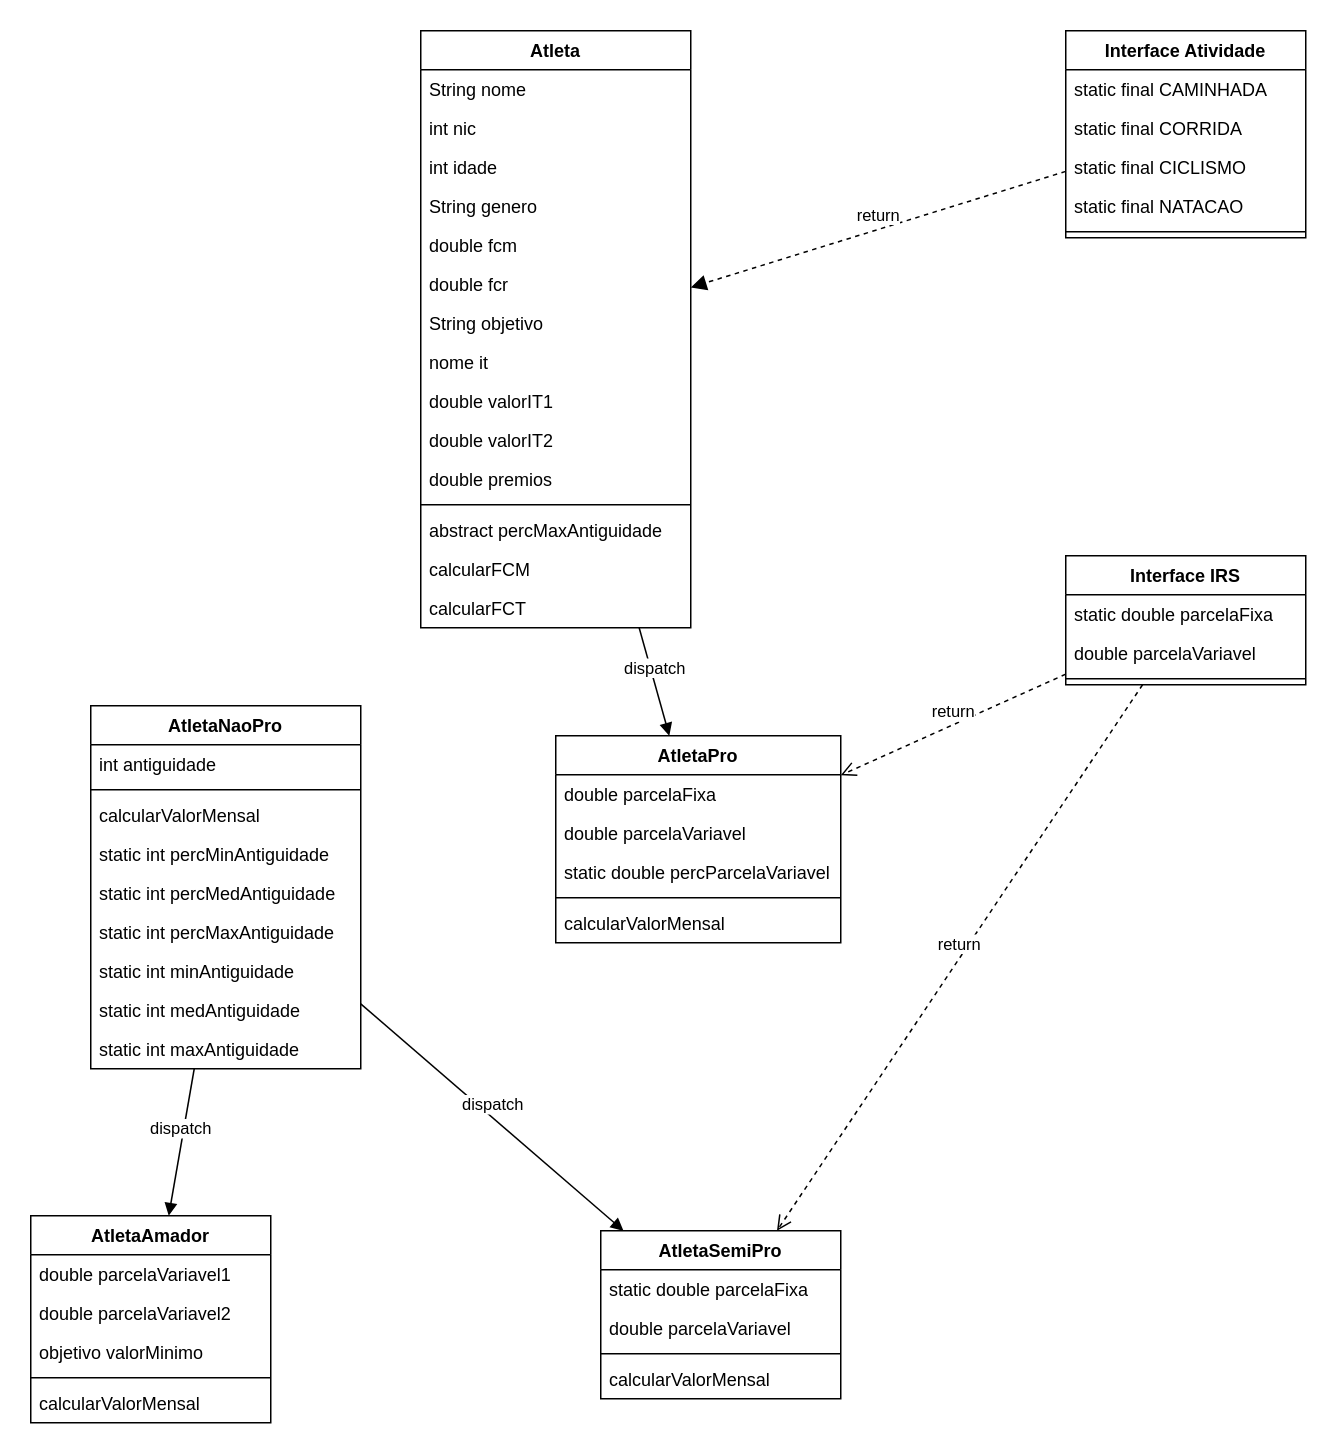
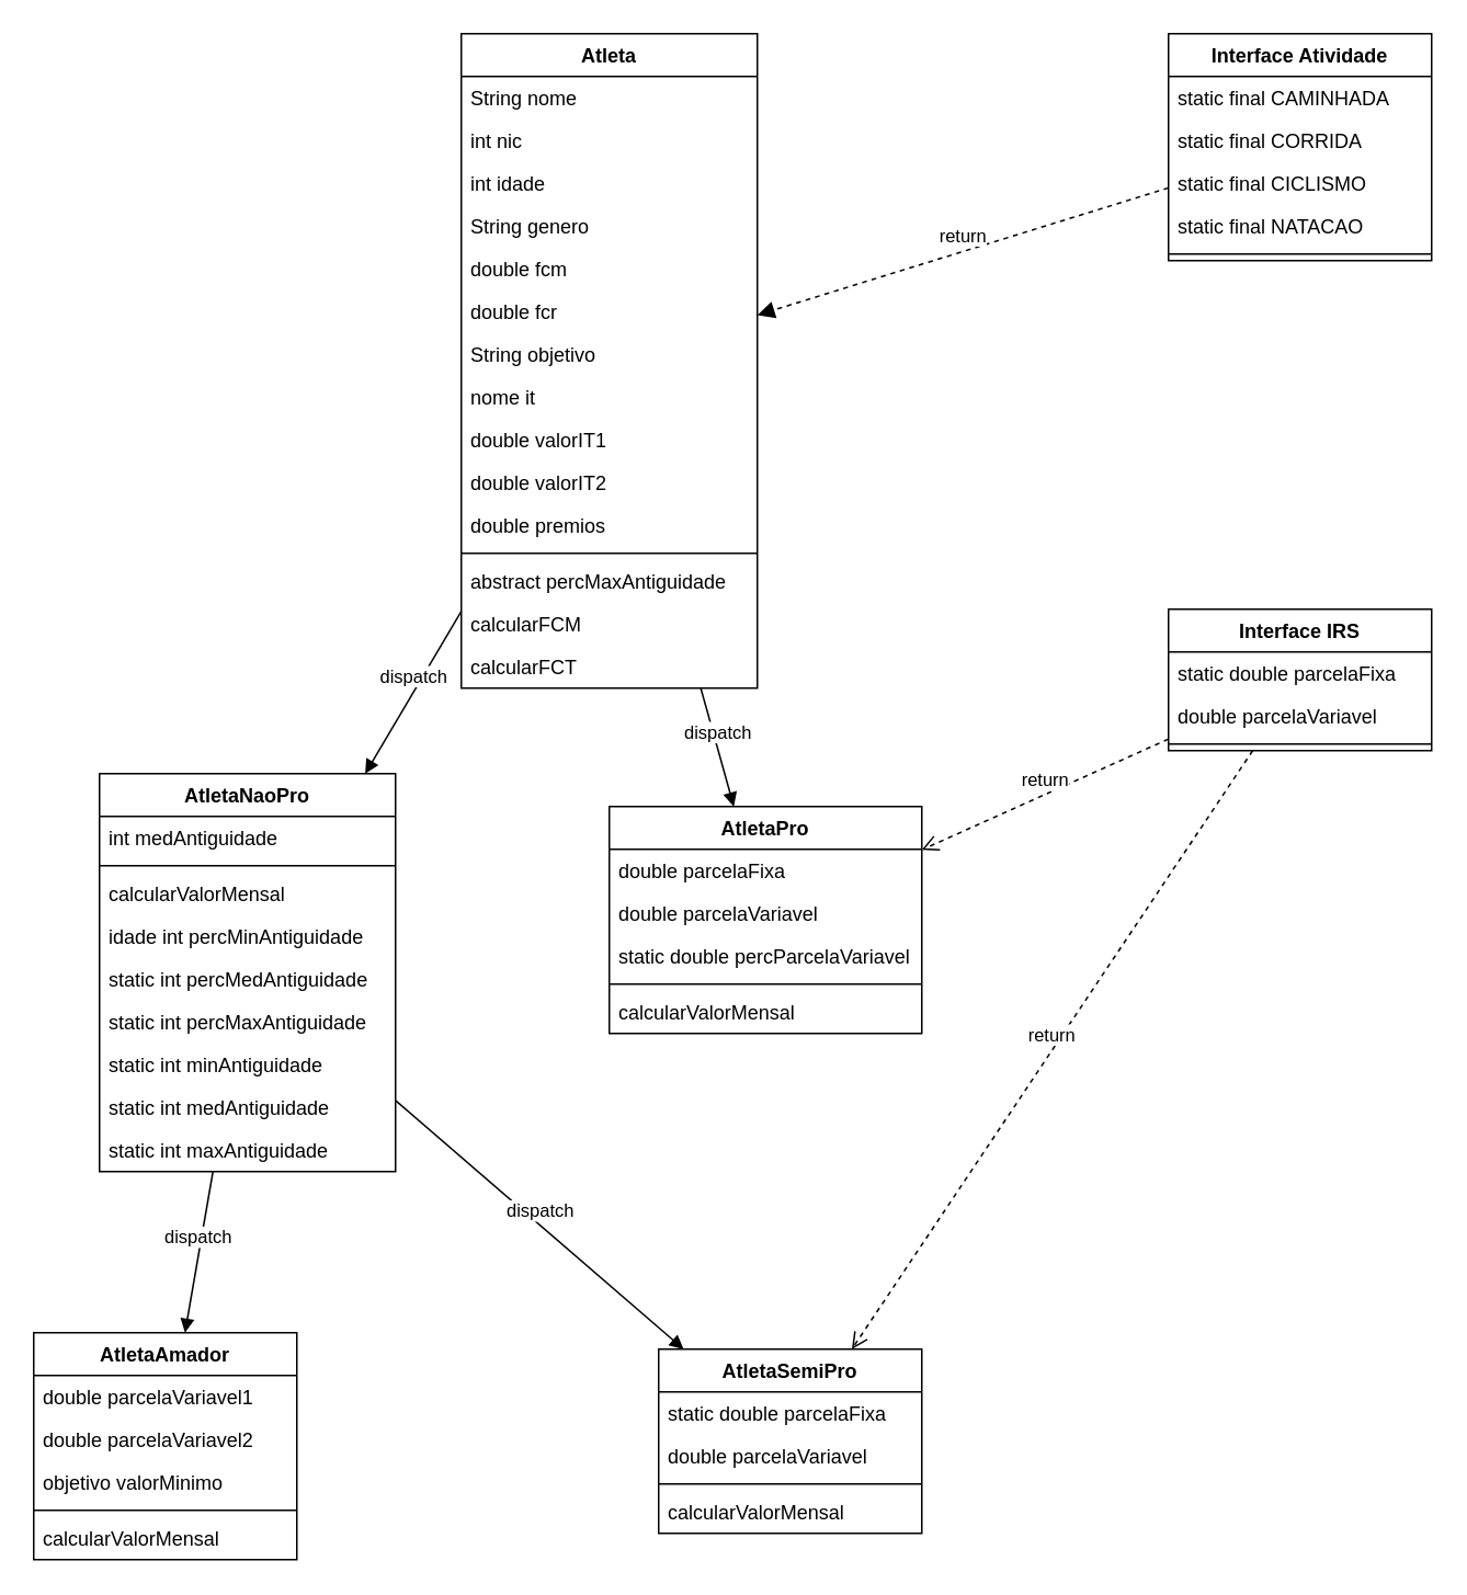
  <mxCell id="0" />
  <mxCell id="1" parent="0" />
  <mxCell id="2" value="dispatch" style="html=1;verticalAlign=bottom;endArrow=block;" parent="1" source="19" target="46" edge="1"><mxGeometry width="80" relative="1" as="geometry"><mxPoint x="320" y="410" as="sourcePoint" /><mxPoint x="400" y="410" as="targetPoint" /></mxGeometry></mxCell>
+ <mxCell id="3" value="dispatch" style="html=1;verticalAlign=bottom;endArrow=block;" parent="1" source="19" target="52" edge="1"><mxGeometry width="80" relative="1" as="geometry"><mxPoint x="300" y="490" as="sourcePoint" /><mxPoint x="380" y="490" as="targetPoint" /></mxGeometry></mxCell>
  <mxCell id="4" value="dispatch" style="html=1;verticalAlign=bottom;endArrow=block;" parent="1" source="52" target="41" edge="1"><mxGeometry width="80" relative="1" as="geometry"><mxPoint x="250" y="570" as="sourcePoint" /><mxPoint x="330" y="570" as="targetPoint" /></mxGeometry></mxCell>
  <mxCell id="5" value="dispatch" style="html=1;verticalAlign=bottom;endArrow=block;" parent="1" source="52" target="35" edge="1"><mxGeometry width="80" relative="1" as="geometry"><mxPoint x="350" y="890" as="sourcePoint" /><mxPoint x="430" y="890" as="targetPoint" /></mxGeometry></mxCell>
  <mxCell id="6" value="Interface IRS" style="swimlane;fontStyle=1;align=center;verticalAlign=top;childLayout=stackLayout;horizontal=1;startSize=26;horizontalStack=0;resizeParent=1;resizeParentMax=0;resizeLast=0;collapsible=1;marginBottom=0;" parent="1" vertex="1"><mxGeometry x="710" y="370" width="160" height="86" as="geometry" /></mxCell>
  <mxCell id="7" value="static double parcelaFixa" style="text;strokeColor=none;fillColor=none;align=left;verticalAlign=top;spacingLeft=4;spacingRight=4;overflow=hidden;rotatable=0;points=[[0,0.5],[1,0.5]];portConstraint=eastwest;" parent="6" vertex="1"><mxGeometry y="26" width="160" height="26" as="geometry" /></mxCell>
  <mxCell id="8" value="double parcelaVariavel" style="text;strokeColor=none;fillColor=none;align=left;verticalAlign=top;spacingLeft=4;spacingRight=4;overflow=hidden;rotatable=0;points=[[0,0.5],[1,0.5]];portConstraint=eastwest;" parent="6" vertex="1"><mxGeometry y="52" width="160" height="26" as="geometry" /></mxCell>
  <mxCell id="9" value="" style="line;strokeWidth=1;fillColor=none;align=left;verticalAlign=middle;spacingTop=-1;spacingLeft=3;spacingRight=3;rotatable=0;labelPosition=right;points=[];portConstraint=eastwest;" parent="6" vertex="1"><mxGeometry y="78" width="160" height="8" as="geometry" /></mxCell>
  <mxCell id="10" value="Interface Atividade" style="swimlane;fontStyle=1;align=center;verticalAlign=top;childLayout=stackLayout;horizontal=1;startSize=26;horizontalStack=0;resizeParent=1;resizeParentMax=0;resizeLast=0;collapsible=1;marginBottom=0;" parent="1" vertex="1"><mxGeometry x="710" y="20" width="160" height="138" as="geometry" /></mxCell>
  <mxCell id="11" value="static final CAMINHADA" style="text;strokeColor=none;fillColor=none;align=left;verticalAlign=top;spacingLeft=4;spacingRight=4;overflow=hidden;rotatable=0;points=[[0,0.5],[1,0.5]];portConstraint=eastwest;" parent="10" vertex="1"><mxGeometry y="26" width="160" height="26" as="geometry" /></mxCell>
  <mxCell id="12" value="static final CORRIDA" style="text;strokeColor=none;fillColor=none;align=left;verticalAlign=top;spacingLeft=4;spacingRight=4;overflow=hidden;rotatable=0;points=[[0,0.5],[1,0.5]];portConstraint=eastwest;" parent="10" vertex="1"><mxGeometry y="52" width="160" height="26" as="geometry" /></mxCell>
  <mxCell id="13" value="static final CICLISMO" style="text;strokeColor=none;fillColor=none;align=left;verticalAlign=top;spacingLeft=4;spacingRight=4;overflow=hidden;rotatable=0;points=[[0,0.5],[1,0.5]];portConstraint=eastwest;" parent="10" vertex="1"><mxGeometry y="78" width="160" height="26" as="geometry" /></mxCell>
  <mxCell id="14" value="static final NATACAO" style="text;strokeColor=none;fillColor=none;align=left;verticalAlign=top;spacingLeft=4;spacingRight=4;overflow=hidden;rotatable=0;points=[[0,0.5],[1,0.5]];portConstraint=eastwest;" parent="10" vertex="1"><mxGeometry y="104" width="160" height="26" as="geometry" /></mxCell>
  <mxCell id="15" value="" style="line;strokeWidth=1;fillColor=none;align=left;verticalAlign=middle;spacingTop=-1;spacingLeft=3;spacingRight=3;rotatable=0;labelPosition=right;points=[];portConstraint=eastwest;" parent="10" vertex="1"><mxGeometry y="130" width="160" height="8" as="geometry" /></mxCell>
  <mxCell id="16" value="return" style="html=1;verticalAlign=bottom;endArrow=block;dashed=1;endSize=8;" parent="1" source="10" target="19" edge="1"><mxGeometry relative="1" as="geometry"><mxPoint x="605" y="-40" as="sourcePoint" /><mxPoint x="525" y="-40" as="targetPoint" /></mxGeometry></mxCell>
  <mxCell id="17" value="return" style="html=1;verticalAlign=bottom;endArrow=open;dashed=1;endSize=8;" parent="1" source="6" target="41" edge="1"><mxGeometry relative="1" as="geometry"><mxPoint x="650" y="570" as="sourcePoint" /><mxPoint x="570" y="570" as="targetPoint" /></mxGeometry></mxCell>
  <mxCell id="18" value="return" style="html=1;verticalAlign=bottom;endArrow=open;dashed=1;endSize=8;" parent="1" source="6" target="46" edge="1"><mxGeometry relative="1" as="geometry"><mxPoint x="600" y="510" as="sourcePoint" /><mxPoint x="520" y="510" as="targetPoint" /></mxGeometry></mxCell>
  <mxCell id="19" value="Atleta" style="swimlane;fontStyle=1;align=center;verticalAlign=top;childLayout=stackLayout;horizontal=1;startSize=26;horizontalStack=0;resizeParent=1;resizeParentMax=0;resizeLast=0;collapsible=1;marginBottom=0;" parent="1" vertex="1"><mxGeometry x="280" y="20" width="180" height="398" as="geometry" /></mxCell>
  <mxCell id="20" value="String nome" style="text;strokeColor=none;fillColor=none;align=left;verticalAlign=top;spacingLeft=4;spacingRight=4;overflow=hidden;rotatable=0;points=[[0,0.5],[1,0.5]];portConstraint=eastwest;" parent="19" vertex="1"><mxGeometry y="26" width="180" height="26" as="geometry" /></mxCell>
  <mxCell id="21" value="int nic" style="text;strokeColor=none;fillColor=none;align=left;verticalAlign=top;spacingLeft=4;spacingRight=4;overflow=hidden;rotatable=0;points=[[0,0.5],[1,0.5]];portConstraint=eastwest;" parent="19" vertex="1"><mxGeometry y="52" width="180" height="26" as="geometry" /></mxCell>
  <mxCell id="22" value="int idade" style="text;strokeColor=none;fillColor=none;align=left;verticalAlign=top;spacingLeft=4;spacingRight=4;overflow=hidden;rotatable=0;points=[[0,0.5],[1,0.5]];portConstraint=eastwest;" parent="19" vertex="1"><mxGeometry y="78" width="180" height="26" as="geometry" /></mxCell>
  <mxCell id="23" value="String genero" style="text;strokeColor=none;fillColor=none;align=left;verticalAlign=top;spacingLeft=4;spacingRight=4;overflow=hidden;rotatable=0;points=[[0,0.5],[1,0.5]];portConstraint=eastwest;" parent="19" vertex="1"><mxGeometry y="104" width="180" height="26" as="geometry" /></mxCell>
  <mxCell id="24" value="double fcm" style="text;strokeColor=none;fillColor=none;align=left;verticalAlign=top;spacingLeft=4;spacingRight=4;overflow=hidden;rotatable=0;points=[[0,0.5],[1,0.5]];portConstraint=eastwest;" parent="19" vertex="1"><mxGeometry y="130" width="180" height="26" as="geometry" /></mxCell>
  <mxCell id="25" value="double fcr" style="text;strokeColor=none;fillColor=none;align=left;verticalAlign=top;spacingLeft=4;spacingRight=4;overflow=hidden;rotatable=0;points=[[0,0.5],[1,0.5]];portConstraint=eastwest;" parent="19" vertex="1"><mxGeometry y="156" width="180" height="26" as="geometry" /></mxCell>
  <mxCell id="26" value="String objetivo" style="text;strokeColor=none;fillColor=none;align=left;verticalAlign=top;spacingLeft=4;spacingRight=4;overflow=hidden;rotatable=0;points=[[0,0.5],[1,0.5]];portConstraint=eastwest;" parent="19" vertex="1"><mxGeometry y="182" width="180" height="26" as="geometry" /></mxCell>
  <mxCell id="27" value="nome it" style="text;strokeColor=none;fillColor=none;align=left;verticalAlign=top;spacingLeft=4;spacingRight=4;overflow=hidden;rotatable=0;points=[[0,0.5],[1,0.5]];portConstraint=eastwest;" parent="19" vertex="1"><mxGeometry y="208" width="180" height="26" as="geometry" /></mxCell>
  <mxCell id="28" value="double valorIT1" style="text;strokeColor=none;fillColor=none;align=left;verticalAlign=top;spacingLeft=4;spacingRight=4;overflow=hidden;rotatable=0;points=[[0,0.5],[1,0.5]];portConstraint=eastwest;" parent="19" vertex="1"><mxGeometry y="234" width="180" height="26" as="geometry" /></mxCell>
  <mxCell id="29" value="double valorIT2" style="text;strokeColor=none;fillColor=none;align=left;verticalAlign=top;spacingLeft=4;spacingRight=4;overflow=hidden;rotatable=0;points=[[0,0.5],[1,0.5]];portConstraint=eastwest;" parent="19" vertex="1"><mxGeometry y="260" width="180" height="26" as="geometry" /></mxCell>
  <mxCell id="30" value="double premios" style="text;strokeColor=none;fillColor=none;align=left;verticalAlign=top;spacingLeft=4;spacingRight=4;overflow=hidden;rotatable=0;points=[[0,0.5],[1,0.5]];portConstraint=eastwest;" parent="19" vertex="1"><mxGeometry y="286" width="180" height="26" as="geometry" /></mxCell>
  <mxCell id="31" value="" style="line;strokeWidth=1;fillColor=none;align=left;verticalAlign=middle;spacingTop=-1;spacingLeft=3;spacingRight=3;rotatable=0;labelPosition=right;points=[];portConstraint=eastwest;" parent="19" vertex="1"><mxGeometry y="312" width="180" height="8" as="geometry" /></mxCell>
  <mxCell id="32" value="abstract percMaxAntiguidade" style="text;strokeColor=none;fillColor=none;align=left;verticalAlign=top;spacingLeft=4;spacingRight=4;overflow=hidden;rotatable=0;points=[[0,0.5],[1,0.5]];portConstraint=eastwest;" parent="19" vertex="1"><mxGeometry y="320" width="180" height="26" as="geometry" /></mxCell>
  <mxCell id="33" value="calcularFCM" style="text;strokeColor=none;fillColor=none;align=left;verticalAlign=top;spacingLeft=4;spacingRight=4;overflow=hidden;rotatable=0;points=[[0,0.5],[1,0.5]];portConstraint=eastwest;" parent="19" vertex="1"><mxGeometry y="346" width="180" height="26" as="geometry" /></mxCell>
  <mxCell id="34" value="calcularFCT" style="text;strokeColor=none;fillColor=none;align=left;verticalAlign=top;spacingLeft=4;spacingRight=4;overflow=hidden;rotatable=0;points=[[0,0.5],[1,0.5]];portConstraint=eastwest;" parent="19" vertex="1"><mxGeometry y="372" width="180" height="26" as="geometry" /></mxCell>
  <mxCell id="35" value="AtletaAmador" style="swimlane;fontStyle=1;align=center;verticalAlign=top;childLayout=stackLayout;horizontal=1;startSize=26;horizontalStack=0;resizeParent=1;resizeParentMax=0;resizeLast=0;collapsible=1;marginBottom=0;" parent="1" vertex="1"><mxGeometry y="810" width="160" height="138" as="geometry" x="20" /></mxCell>
  <mxCell id="36" value="double parcelaVariavel1" style="text;strokeColor=none;fillColor=none;align=left;verticalAlign=top;spacingLeft=4;spacingRight=4;overflow=hidden;rotatable=0;points=[[0,0.5],[1,0.5]];portConstraint=eastwest;" parent="35" vertex="1"><mxGeometry y="26" width="160" height="26" as="geometry" /></mxCell>
  <mxCell id="37" value="double parcelaVariavel2" style="text;strokeColor=none;fillColor=none;align=left;verticalAlign=top;spacingLeft=4;spacingRight=4;overflow=hidden;rotatable=0;points=[[0,0.5],[1,0.5]];portConstraint=eastwest;" parent="35" vertex="1"><mxGeometry y="52" width="160" height="26" as="geometry" /></mxCell>
  <mxCell id="38" value="objetivo valorMinimo" style="text;strokeColor=none;fillColor=none;align=left;verticalAlign=top;spacingLeft=4;spacingRight=4;overflow=hidden;rotatable=0;points=[[0,0.5],[1,0.5]];portConstraint=eastwest;" parent="35" vertex="1"><mxGeometry y="78" width="160" height="26" as="geometry" /></mxCell>
  <mxCell id="39" value="" style="line;strokeWidth=1;fillColor=none;align=left;verticalAlign=middle;spacingTop=-1;spacingLeft=3;spacingRight=3;rotatable=0;labelPosition=right;points=[];portConstraint=eastwest;" parent="35" vertex="1"><mxGeometry y="104" width="160" height="8" as="geometry" /></mxCell>
  <mxCell id="40" value="calcularValorMensal" style="text;strokeColor=none;fillColor=none;align=left;verticalAlign=top;spacingLeft=4;spacingRight=4;overflow=hidden;rotatable=0;points=[[0,0.5],[1,0.5]];portConstraint=eastwest;" parent="35" vertex="1"><mxGeometry y="112" width="160" height="26" as="geometry" /></mxCell>
  <mxCell id="41" value="AtletaSemiPro" style="swimlane;fontStyle=1;align=center;verticalAlign=top;childLayout=stackLayout;horizontal=1;startSize=26;horizontalStack=0;resizeParent=1;resizeParentMax=0;resizeLast=0;collapsible=1;marginBottom=0;" parent="1" vertex="1"><mxGeometry x="400" y="820" width="160" height="112" as="geometry" /></mxCell>
  <mxCell id="42" value="static double parcelaFixa" style="text;strokeColor=none;fillColor=none;align=left;verticalAlign=top;spacingLeft=4;spacingRight=4;overflow=hidden;rotatable=0;points=[[0,0.5],[1,0.5]];portConstraint=eastwest;" parent="41" vertex="1"><mxGeometry y="26" width="160" height="26" as="geometry" /></mxCell>
  <mxCell id="43" value="double parcelaVariavel" style="text;strokeColor=none;fillColor=none;align=left;verticalAlign=top;spacingLeft=4;spacingRight=4;overflow=hidden;rotatable=0;points=[[0,0.5],[1,0.5]];portConstraint=eastwest;" parent="41" vertex="1"><mxGeometry y="52" width="160" height="26" as="geometry" /></mxCell>
  <mxCell id="44" value="" style="line;strokeWidth=1;fillColor=none;align=left;verticalAlign=middle;spacingTop=-1;spacingLeft=3;spacingRight=3;rotatable=0;labelPosition=right;points=[];portConstraint=eastwest;" parent="41" vertex="1"><mxGeometry y="78" width="160" height="8" as="geometry" /></mxCell>
  <mxCell id="45" value="calcularValorMensal" style="text;strokeColor=none;fillColor=none;align=left;verticalAlign=top;spacingLeft=4;spacingRight=4;overflow=hidden;rotatable=0;points=[[0,0.5],[1,0.5]];portConstraint=eastwest;" parent="41" vertex="1"><mxGeometry y="86" width="160" height="26" as="geometry" /></mxCell>
  <mxCell id="46" value="AtletaPro" style="swimlane;fontStyle=1;align=center;verticalAlign=top;childLayout=stackLayout;horizontal=1;startSize=26;horizontalStack=0;resizeParent=1;resizeParentMax=0;resizeLast=0;collapsible=1;marginBottom=0;" parent="1" vertex="1"><mxGeometry x="370" y="490" width="190" height="138" as="geometry" /></mxCell>
  <mxCell id="47" value="double parcelaFixa" style="text;strokeColor=none;fillColor=none;align=left;verticalAlign=top;spacingLeft=4;spacingRight=4;overflow=hidden;rotatable=0;points=[[0,0.5],[1,0.5]];portConstraint=eastwest;" parent="46" vertex="1"><mxGeometry y="26" width="190" height="26" as="geometry" /></mxCell>
  <mxCell id="48" value="double parcelaVariavel" style="text;strokeColor=none;fillColor=none;align=left;verticalAlign=top;spacingLeft=4;spacingRight=4;overflow=hidden;rotatable=0;points=[[0,0.5],[1,0.5]];portConstraint=eastwest;" parent="46" vertex="1"><mxGeometry y="52" width="190" height="26" as="geometry" /></mxCell>
  <mxCell id="49" value="static double percParcelaVariavel" style="text;strokeColor=none;fillColor=none;align=left;verticalAlign=top;spacingLeft=4;spacingRight=4;overflow=hidden;rotatable=0;points=[[0,0.5],[1,0.5]];portConstraint=eastwest;" parent="46" vertex="1"><mxGeometry y="78" width="190" height="26" as="geometry" /></mxCell>
  <mxCell id="50" value="" style="line;strokeWidth=1;fillColor=none;align=left;verticalAlign=middle;spacingTop=-1;spacingLeft=3;spacingRight=3;rotatable=0;labelPosition=right;points=[];portConstraint=eastwest;" parent="46" vertex="1"><mxGeometry y="104" width="190" height="8" as="geometry" /></mxCell>
  <mxCell id="51" value="calcularValorMensal" style="text;strokeColor=none;fillColor=none;align=left;verticalAlign=top;spacingLeft=4;spacingRight=4;overflow=hidden;rotatable=0;points=[[0,0.5],[1,0.5]];portConstraint=eastwest;" parent="46" vertex="1"><mxGeometry y="112" width="190" height="26" as="geometry" /></mxCell>
  <mxCell id="52" value="AtletaNaoPro" style="swimlane;fontStyle=1;align=center;verticalAlign=top;childLayout=stackLayout;horizontal=1;startSize=26;horizontalStack=0;resizeParent=1;resizeParentMax=0;resizeLast=0;collapsible=1;marginBottom=0;" parent="1" vertex="1"><mxGeometry x="60" y="470" width="180" height="242" as="geometry" /></mxCell>
- <mxCell id="53" value="int antiguidade" style="text;strokeColor=none;fillColor=none;align=left;verticalAlign=top;spacingLeft=4;spacingRight=4;overflow=hidden;rotatable=0;points=[[0,0.5],[1,0.5]];portConstraint=eastwest;" parent="52" vertex="1"><mxGeometry y="26" width="180" height="26" as="geometry" /></mxCell>
+ <mxCell id="53" value="int medAntiguidade" style="text;strokeColor=none;fillColor=none;align=left;verticalAlign=top;spacingLeft=4;spacingRight=4;overflow=hidden;rotatable=0;points=[[0,0.5],[1,0.5]];portConstraint=eastwest;" parent="52" vertex="1"><mxGeometry y="26" width="180" height="26" as="geometry" /></mxCell>
  <mxCell id="54" value="" style="line;strokeWidth=1;fillColor=none;align=left;verticalAlign=middle;spacingTop=-1;spacingLeft=3;spacingRight=3;rotatable=0;labelPosition=right;points=[];portConstraint=eastwest;" parent="52" vertex="1"><mxGeometry y="52" width="180" height="8" as="geometry" /></mxCell>
  <mxCell id="55" value="calcularValorMensal" style="text;strokeColor=none;fillColor=none;align=left;verticalAlign=top;spacingLeft=4;spacingRight=4;overflow=hidden;rotatable=0;points=[[0,0.5],[1,0.5]];portConstraint=eastwest;" parent="52" vertex="1"><mxGeometry y="60" width="180" height="26" as="geometry" /></mxCell>
- <mxCell id="56" value="static int percMinAntiguidade" style="text;strokeColor=none;fillColor=none;align=left;verticalAlign=top;spacingLeft=4;spacingRight=4;overflow=hidden;rotatable=0;points=[[0,0.5],[1,0.5]];portConstraint=eastwest;" parent="52" vertex="1"><mxGeometry y="86" width="180" height="26" as="geometry" /></mxCell>
+ <mxCell id="56" value="idade int percMinAntiguidade" style="text;strokeColor=none;fillColor=none;align=left;verticalAlign=top;spacingLeft=4;spacingRight=4;overflow=hidden;rotatable=0;points=[[0,0.5],[1,0.5]];portConstraint=eastwest;" parent="52" vertex="1"><mxGeometry y="86" width="180" height="26" as="geometry" /></mxCell>
  <mxCell id="57" value="static int percMedAntiguidade" style="text;strokeColor=none;fillColor=none;align=left;verticalAlign=top;spacingLeft=4;spacingRight=4;overflow=hidden;rotatable=0;points=[[0,0.5],[1,0.5]];portConstraint=eastwest;" parent="52" vertex="1"><mxGeometry y="112" width="180" height="26" as="geometry" /></mxCell>
  <mxCell id="58" value="static int percMaxAntiguidade" style="text;strokeColor=none;fillColor=none;align=left;verticalAlign=top;spacingLeft=4;spacingRight=4;overflow=hidden;rotatable=0;points=[[0,0.5],[1,0.5]];portConstraint=eastwest;" parent="52" vertex="1"><mxGeometry y="138" width="180" height="26" as="geometry" /></mxCell>
  <mxCell id="59" value="static int minAntiguidade" style="text;strokeColor=none;fillColor=none;align=left;verticalAlign=top;spacingLeft=4;spacingRight=4;overflow=hidden;rotatable=0;points=[[0,0.5],[1,0.5]];portConstraint=eastwest;" parent="52" vertex="1"><mxGeometry y="164" width="180" height="26" as="geometry" /></mxCell>
  <mxCell id="60" value="static int medAntiguidade" style="text;strokeColor=none;fillColor=none;align=left;verticalAlign=top;spacingLeft=4;spacingRight=4;overflow=hidden;rotatable=0;points=[[0,0.5],[1,0.5]];portConstraint=eastwest;" parent="52" vertex="1"><mxGeometry y="190" width="180" height="26" as="geometry" /></mxCell>
  <mxCell id="61" value="static int maxAntiguidade" style="text;strokeColor=none;fillColor=none;align=left;verticalAlign=top;spacingLeft=4;spacingRight=4;overflow=hidden;rotatable=0;points=[[0,0.5],[1,0.5]];portConstraint=eastwest;" parent="52" vertex="1"><mxGeometry y="216" width="180" height="26" as="geometry" /></mxCell>
